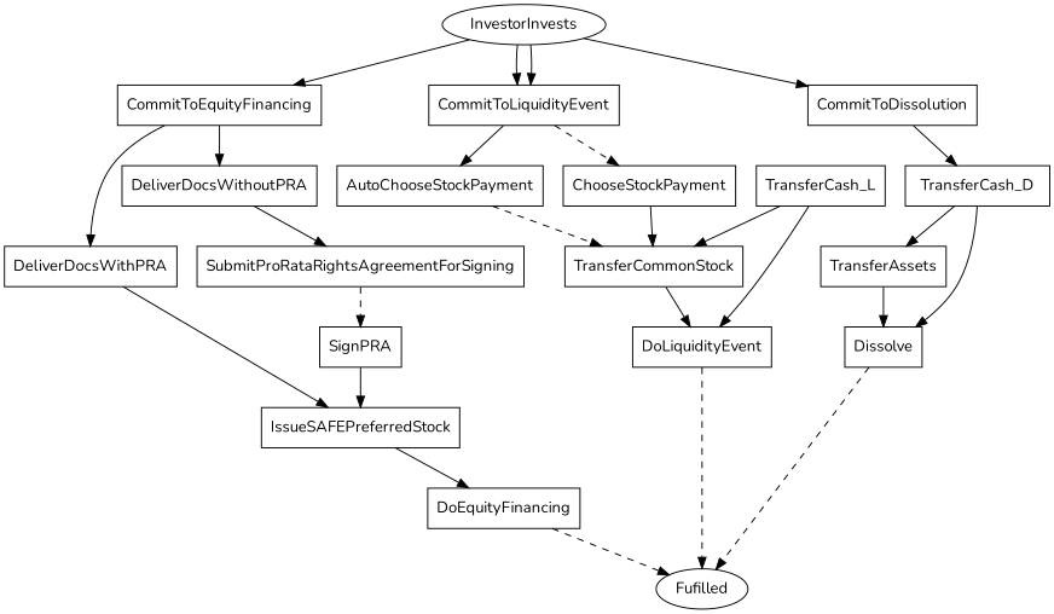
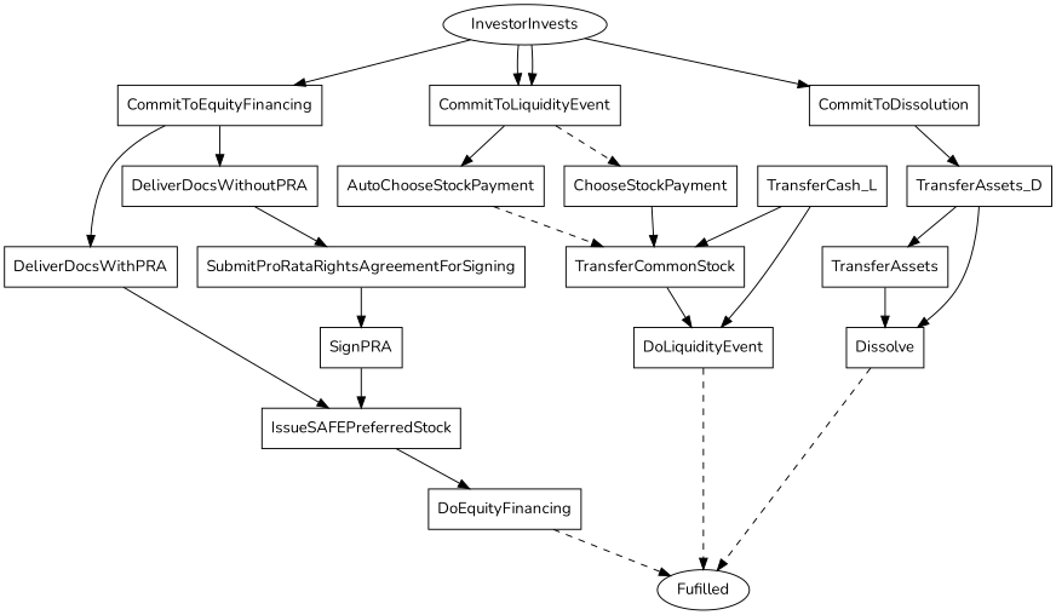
  digraph {
    fontname=Nunito
    node [fontname=Nunito shape=box]
    edge [fontname=Nunito]
    n1 [label=Fufilled shape=""]
    n2 [label=InvestorInvests shape=""]
    n3 [label=CommitToEquityFinancing]
    n4 [label=CommitToLiquidityEvent]
    n5 [label=CommitToDissolution]
    n6 [label=DeliverDocsWithPRA]
    n7 [label=DeliverDocsWithoutPRA]
    n8 [label=AutoChooseStockPayment]
    n9 [label=ChooseStockPayment]
-   n10 [label=TransferCash_D]
+   n10 [label=TransferAssets_D]
    n11 [label=IssueSAFEPreferredStock]
    n12 [label=SubmitProRataRightsAgreementForSigning]
    n13 [label=DoEquityFinancing]
    n14 [label=SignPRA]
    n15 [label=TransferCommonStock]
    n16 [label=DoLiquidityEvent]
    n17 [label=TransferCash_L]
    n18 [label=TransferAssets]
    n19 [label=Dissolve]
    n2 -> n3
    n2 -> n4
    n2 -> n4
    n2 -> n5
    n3 -> n6
    n3 -> n7
    n4 -> n8
    n4 -> n9 [style=dashed]
    n5 -> n10
    n6 -> n11
    n7 -> n12
    n8 -> n15 [style=dashed]
    n9 -> n15
    n10 -> n18
    n10 -> n19
    n11 -> n13
-   n12 -> n14 [style=dashed]
+   n12 -> n14
    n13 -> n1 [style=dashed]
    n14 -> n11
    n15 -> n16
    n16 -> n1 [style=dashed]
    n17 -> n15
    n17 -> n16
    n18 -> n19
    n19 -> n1 [style=dashed]
  }
